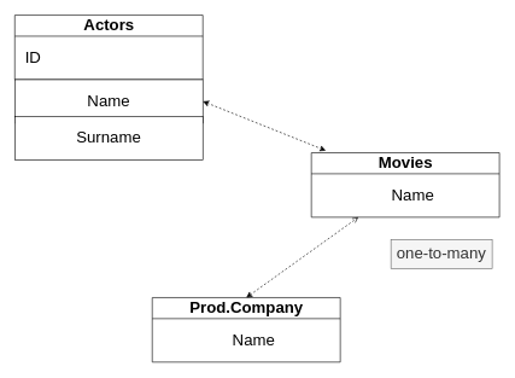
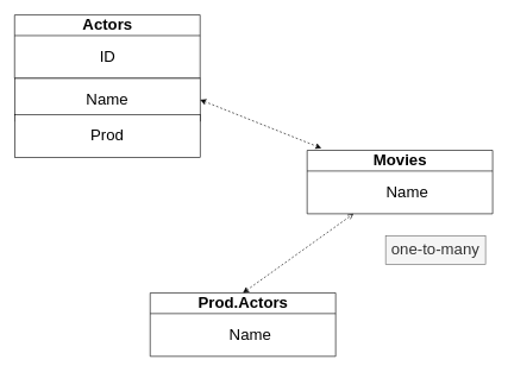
  <mxCell id="0" />
  <mxCell id="1" parent="0" />
  <mxCell id="2" value="&lt;font style=&quot;font-size: 22px&quot;&gt;Actors&lt;/font&gt;" style="swimlane;fontStyle=1;align=center;verticalAlign=middle;childLayout=stackLayout;horizontal=1;startSize=29;horizontalStack=0;resizeParent=1;resizeParentMax=0;resizeLast=0;collapsible=0;marginBottom=0;html=1;" vertex="1" parent="1"><mxGeometry x="20" y="20" width="260" height="89" as="geometry" /></mxCell>
  <mxCell id="3" value="&lt;font style=&quot;font-size: 22px&quot;&gt;Name&lt;/font&gt;" style="whiteSpace=wrap;html=1;" vertex="1" parent="1"><mxGeometry x="20" y="109" width="260" height="60" as="geometry" /></mxCell>
- <mxCell id="4" value="&lt;font style=&quot;font-size: 22px&quot;&gt;Surname&lt;/font&gt;" style="whiteSpace=wrap;html=1;" vertex="1" parent="1"><mxGeometry x="20" y="160" width="260" height="60" as="geometry" /></mxCell>
- <mxCell id="5" value="&lt;font style=&quot;font-size: 22px&quot;&gt;ID&lt;/font&gt;" style="text;html=1;align=center;verticalAlign=middle;resizable=0;points=[];autosize=1;" vertex="1" parent="1"><mxGeometry x="25" y="70" width="40" height="20" as="geometry" /></mxCell>
+ <mxCell id="4" value="&lt;font style=&quot;font-size: 22px&quot;&gt;Prod&lt;/font&gt;" style="whiteSpace=wrap;html=1;" vertex="1" parent="1"><mxGeometry x="20" y="160" width="260" height="60" as="geometry" /></mxCell>
+ <mxCell id="5" value="&lt;font style=&quot;font-size: 22px&quot;&gt;ID&lt;/font&gt;" style="text;html=1;align=center;verticalAlign=middle;resizable=0;points=[];autosize=1;" vertex="1" parent="1"><mxGeometry x="130" y="70" width="40" height="20" as="geometry" /></mxCell>
  <mxCell id="6" value="&lt;font style=&quot;font-size: 22px&quot;&gt;Movies&lt;/font&gt;" style="swimlane;fontStyle=1;align=center;verticalAlign=middle;childLayout=stackLayout;horizontal=1;startSize=29;horizontalStack=0;resizeParent=1;resizeParentMax=0;resizeLast=0;collapsible=0;marginBottom=0;html=1;" vertex="1" parent="1"><mxGeometry x="430" y="210" width="260" height="89" as="geometry" /></mxCell>
  <mxCell id="7" value="&lt;font style=&quot;font-size: 22px&quot;&gt;Name&lt;/font&gt;" style="text;html=1;align=center;verticalAlign=middle;resizable=0;points=[];autosize=1;" vertex="1" parent="1"><mxGeometry x="535" y="260" width="70" height="20" as="geometry" /></mxCell>
  <mxCell id="8" value="" style="html=1;labelBackgroundColor=#ffffff;startArrow=classic;startFill=1;startSize=6;endArrow=classic;endFill=1;endSize=6;jettySize=auto;orthogonalLoop=1;strokeWidth=1;dashed=1;fontSize=14;entryX=0.077;entryY=-0.034;entryDx=0;entryDy=0;entryPerimeter=0;exitX=1;exitY=0.5;exitDx=0;exitDy=0;" edge="1" parent="1" source="3" target="6"><mxGeometry width="60" height="60" relative="1" as="geometry"><mxPoint x="310" y="160" as="sourcePoint" /><mxPoint x="370" y="100" as="targetPoint" /><Array as="points" /></mxGeometry></mxCell>
- <mxCell id="9" value="&lt;font style=&quot;font-size: 22px&quot;&gt;Prod.Company&lt;/font&gt;" style="swimlane;fontStyle=1;align=center;verticalAlign=middle;childLayout=stackLayout;horizontal=1;startSize=29;horizontalStack=0;resizeParent=1;resizeParentMax=0;resizeLast=0;collapsible=0;marginBottom=0;html=1;" vertex="1" parent="1"><mxGeometry x="210" y="410" width="260" height="89" as="geometry" /></mxCell>
+ <mxCell id="9" value="&lt;font style=&quot;font-size: 22px&quot;&gt;Prod.Actors&lt;/font&gt;" style="swimlane;fontStyle=1;align=center;verticalAlign=middle;childLayout=stackLayout;horizontal=1;startSize=29;horizontalStack=0;resizeParent=1;resizeParentMax=0;resizeLast=0;collapsible=0;marginBottom=0;html=1;" vertex="1" parent="1"><mxGeometry x="210" y="410" width="260" height="89" as="geometry" /></mxCell>
  <mxCell id="10" value="&lt;font style=&quot;font-size: 22px&quot;&gt;Name&lt;/font&gt;" style="text;html=1;align=center;verticalAlign=middle;resizable=0;points=[];autosize=1;" vertex="1" parent="1"><mxGeometry x="315" y="460" width="70" height="20" as="geometry" /></mxCell>
  <mxCell id="11" value="" style="html=1;labelBackgroundColor=#ffffff;startArrow=classic;startFill=1;startSize=6;endArrow=open;endFill=1;endSize=6;jettySize=auto;orthogonalLoop=1;strokeWidth=1;dashed=1;fontSize=14;entryX=0.25;entryY=1;entryDx=0;entryDy=0;exitX=0.5;exitY=0;exitDx=0;exitDy=0;" edge="1" parent="1" source="9" target="6"><mxGeometry width="60" height="60" relative="1" as="geometry"><mxPoint x="290" y="149" as="sourcePoint" /><mxPoint x="460.02" y="216.974" as="targetPoint" /><Array as="points" /></mxGeometry></mxCell>
  <mxCell id="12" value="&lt;font style=&quot;font-size: 22px&quot;&gt;one-to-many&lt;/font&gt;" style="rounded=0;whiteSpace=wrap;html=1;fillColor=#f5f5f5;strokeColor=#666666;fontColor=#333333;" vertex="1" parent="1"><mxGeometry x="540" y="330" width="140" height="40" as="geometry" /></mxCell>
  <mxCell id="13" style="edgeStyle=orthogonalEdgeStyle;rounded=0;orthogonalLoop=1;jettySize=auto;html=1;exitX=0.5;exitY=1;exitDx=0;exitDy=0;" edge="1" parent="1" source="12" target="12"><mxGeometry relative="1" as="geometry" /></mxCell>
